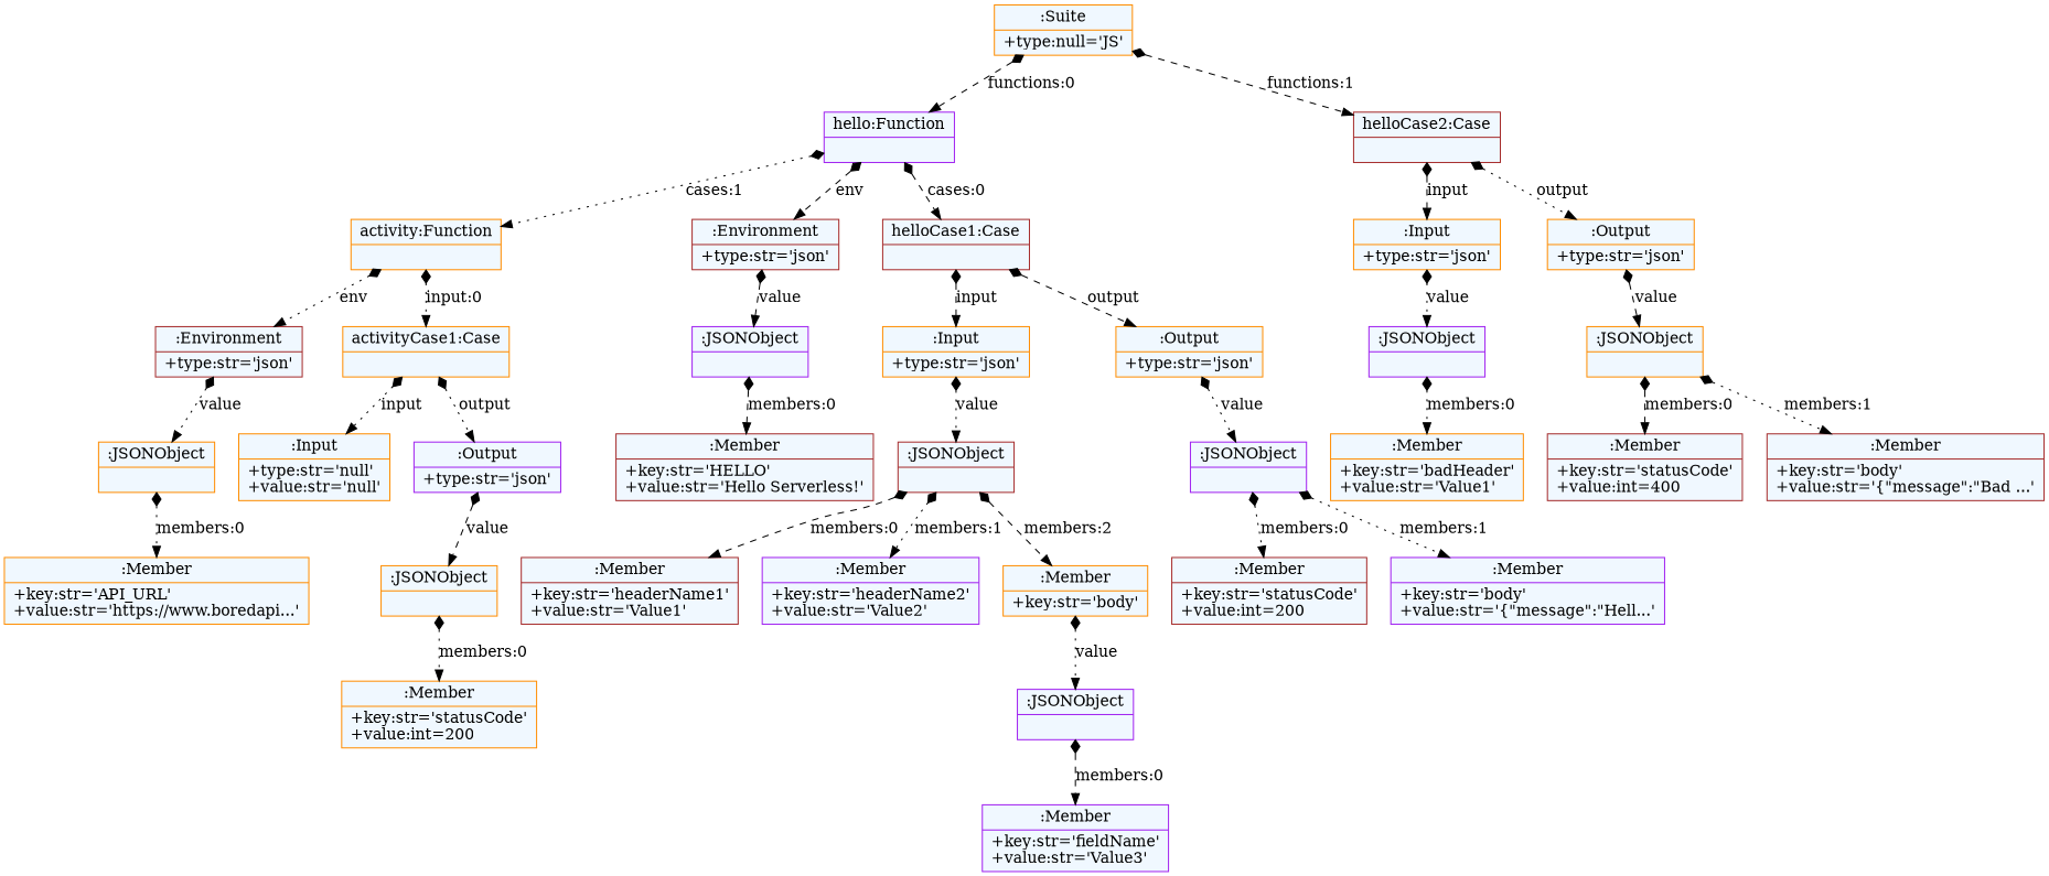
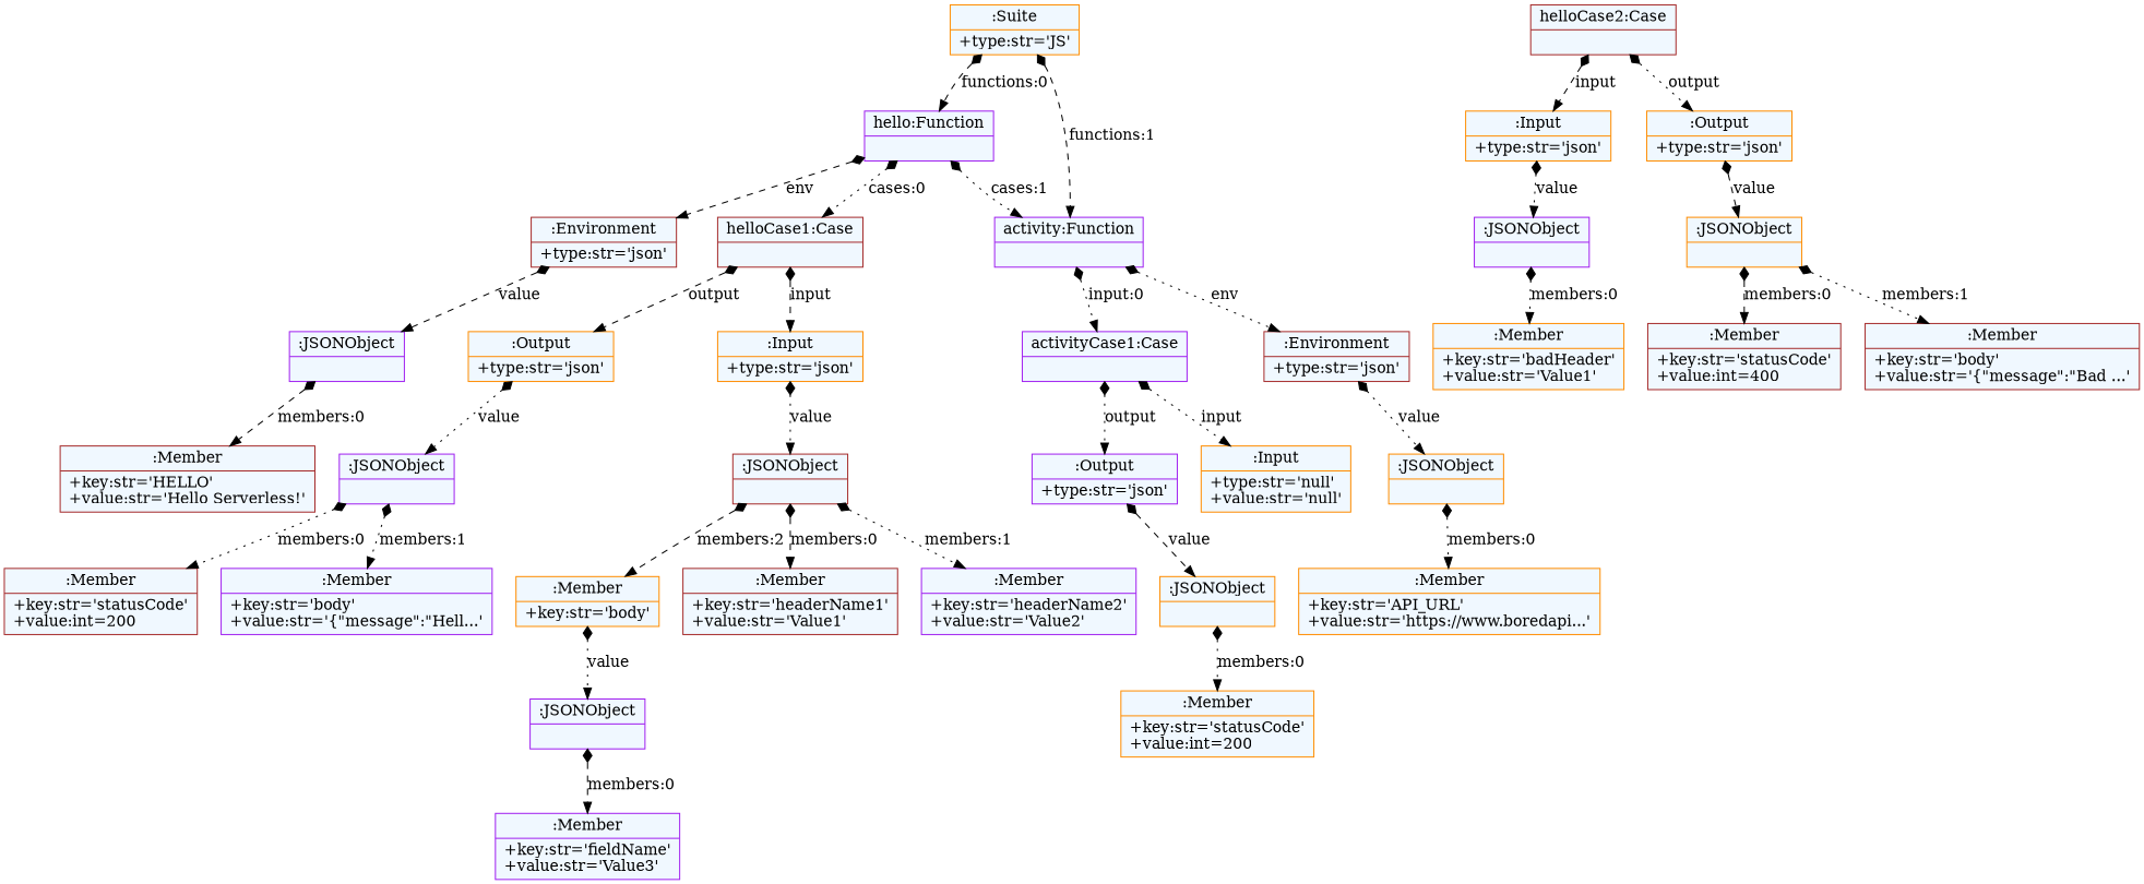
  digraph {
    fontname="Bitstream Vera Sans"
    fontsize=8
    nodesep=0.3
    node [color=darkorange fillcolor=aliceblue shape=record style=filled]
    edge [arrowtail=diamond dir=both style=dotted]
-   n1 [label="{:Suite|+type:null='JS'\l}"]
+   n1 [label="{:Suite|+type:str='JS'\l}"]
    n2 [color=purple label="{hello:Function|}"]
-   n3 [label="{activity:Function|}"]
+   n3 [color=purple label="{activity:Function|}"]
    n4 [color=brown label="{:Environment|+type:str='json'\l}"]
    n5 [color=brown label="{helloCase1:Case|}"]
    n6 [color=brown label="{:Environment|+type:str='json'\l}"]
-   n7 [label="{activityCase1:Case|}"]
+   n7 [color=purple label="{activityCase1:Case|}"]
    n8 [color=purple label="{:JSONObject|}"]
    n9 [label="{:Input|+type:str='json'\l}"]
    n10 [label="{:Output|+type:str='json'\l}"]
    n11 [color=brown label="{helloCase2:Case|}"]
    n12 [label="{:Input|+type:str='json'\l}"]
    n13 [label="{:Output|+type:str='json'\l}"]
    n14 [color=brown label="{:Member|+key:str='HELLO'\l+value:str='Hello Serverless!'\l}"]
    n15 [color=brown label="{:JSONObject|}"]
    n16 [color=purple label="{:JSONObject|}"]
    n17 [color=brown label="{:Member|+key:str='headerName1'\l+value:str='Value1'\l}"]
    n18 [color=purple label="{:Member|+key:str='headerName2'\l+value:str='Value2'\l}"]
    n19 [label="{:Member|+key:str='body'\l}"]
    n20 [color=purple label="{:JSONObject|}"]
    n21 [color=purple label="{:Member|+key:str='fieldName'\l+value:str='Value3'\l}"]
    n22 [color=brown label="{:Member|+key:str='statusCode'\l+value:int=200\l}"]
    n23 [color=purple label="{:Member|+key:str='body'\l+value:str='\{\"message\":\"Hell...'\l}"]
    n24 [color=purple label="{:JSONObject|}"]
    n25 [label="{:JSONObject|}"]
    n26 [label="{:Member|+key:str='badHeader'\l+value:str='Value1'\l}"]
    n27 [color=brown label="{:Member|+key:str='statusCode'\l+value:int=400\l}"]
    n28 [color=brown label="{:Member|+key:str='body'\l+value:str='\{\"message\":\"Bad ...'\l}"]
    n29 [label="{:JSONObject|}"]
    n30 [label="{:Input|+type:str='null'\l+value:str='null'\l}"]
    n31 [color=purple label="{:Output|+type:str='json'\l}"]
    n32 [label="{:Member|+key:str='API_URL'\l+value:str='https://www.boredapi...'\l}"]
    n33 [label="{:JSONObject|}"]
    n34 [label="{:Member|+key:str='statusCode'\l+value:int=200\l}"]
    n1 -> n2 [label="functions:0" style=dashed]
-   n1 -> n11 [label="functions:1" style=dashed]
+   n1 -> n3 [label="functions:1" style=dashed]
    n2 -> n3 [label="cases:1"]
    n2 -> n4 [label=env style=dashed]
-   n2 -> n5 [label="cases:0" style=dashed]
+   n2 -> n5 [label="cases:0"]
    n3 -> n6 [label=env]
    n3 -> n7 [label="input:0"]
    n4 -> n8 [label=value style=dashed]
    n5 -> n9 [label=input style=dashed]
    n5 -> n10 [label=output style=dashed]
    n6 -> n29 [label=value]
    n7 -> n30 [label=input]
    n7 -> n31 [label=output]
    n8 -> n14 [label="members:0" style=dashed]
    n9 -> n15 [label=value]
    n10 -> n16 [label=value]
    n11 -> n12 [label=input style=dashed]
    n11 -> n13 [label=output]
    n12 -> n24 [label=value]
    n13 -> n25 [label=value style=dashed]
    n15 -> n17 [label="members:0" style=dashed]
    n15 -> n18 [label="members:1"]
    n15 -> n19 [label="members:2" style=dashed]
    n16 -> n22 [label="members:0"]
    n16 -> n23 [label="members:1"]
    n19 -> n20 [label=value]
    n20 -> n21 [label="members:0" style=dashed]
    n24 -> n26 [label="members:0"]
    n25 -> n27 [label="members:0" style=dashed]
    n25 -> n28 [label="members:1"]
    n29 -> n32 [label="members:0"]
    n31 -> n33 [label=value style=dashed]
    n33 -> n34 [label="members:0"]
  }
